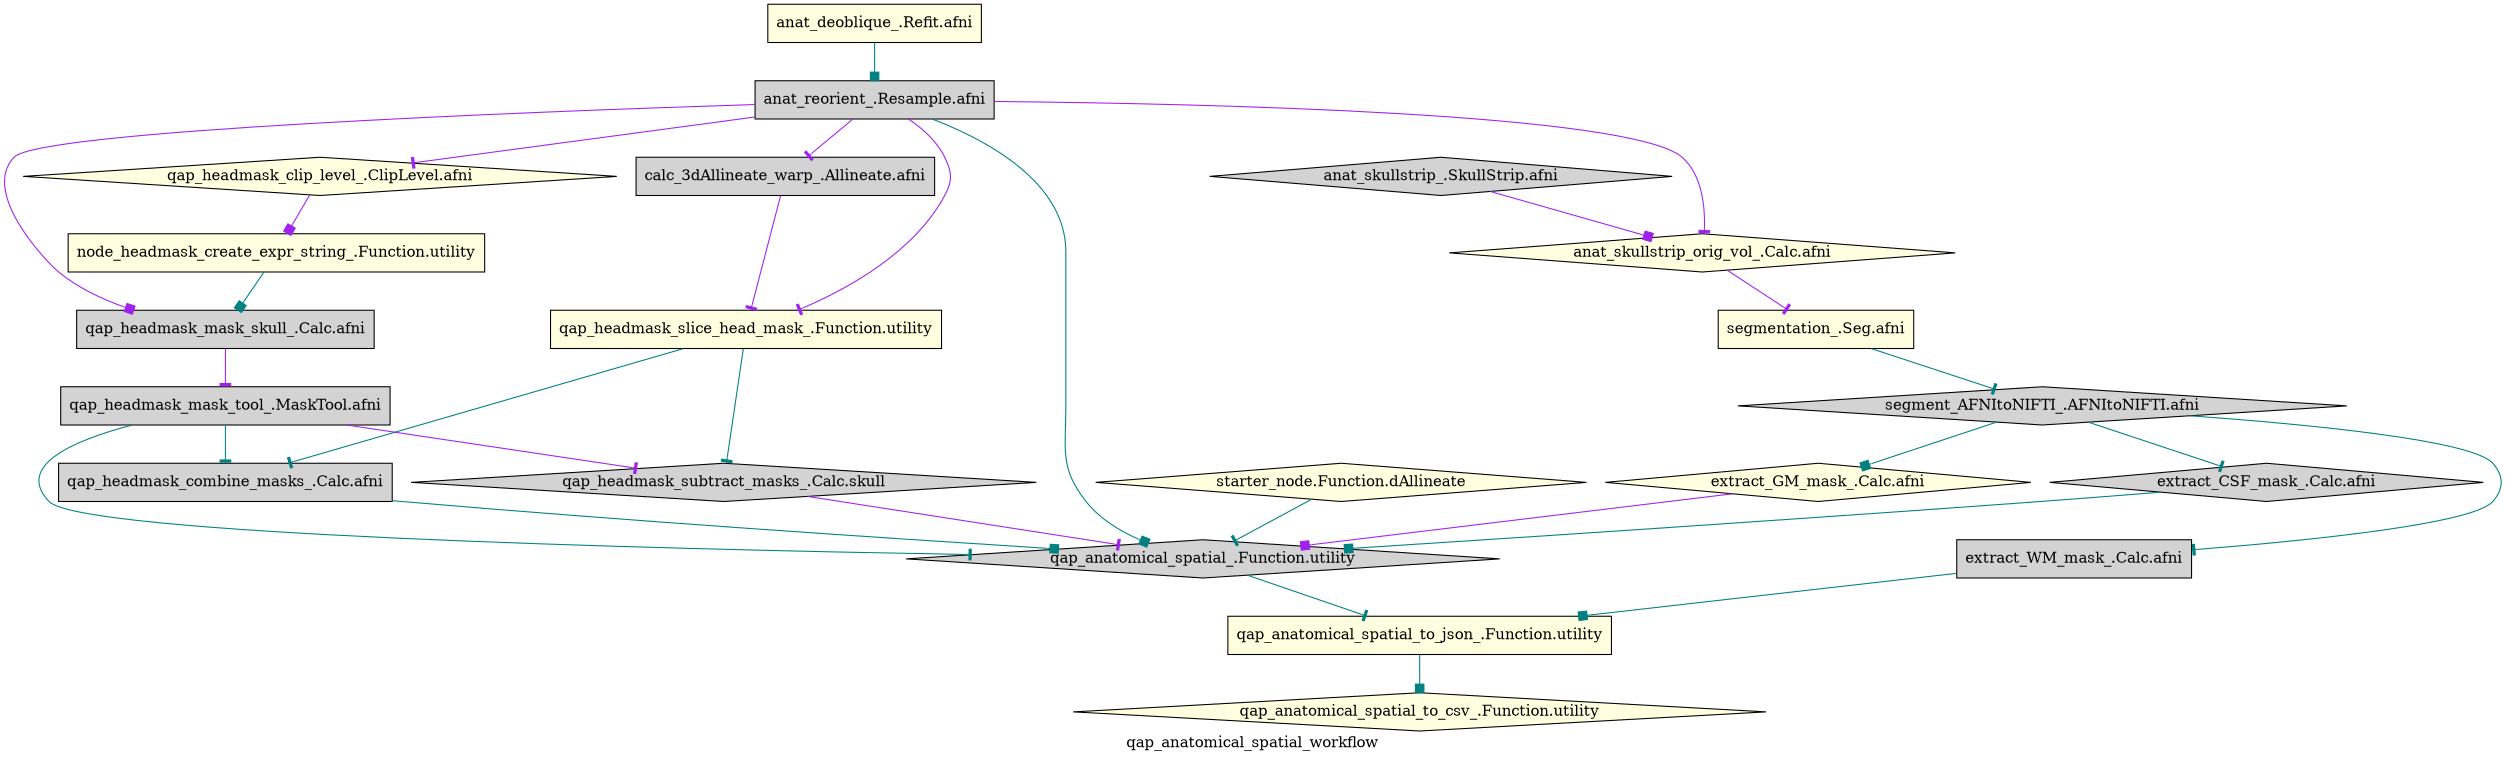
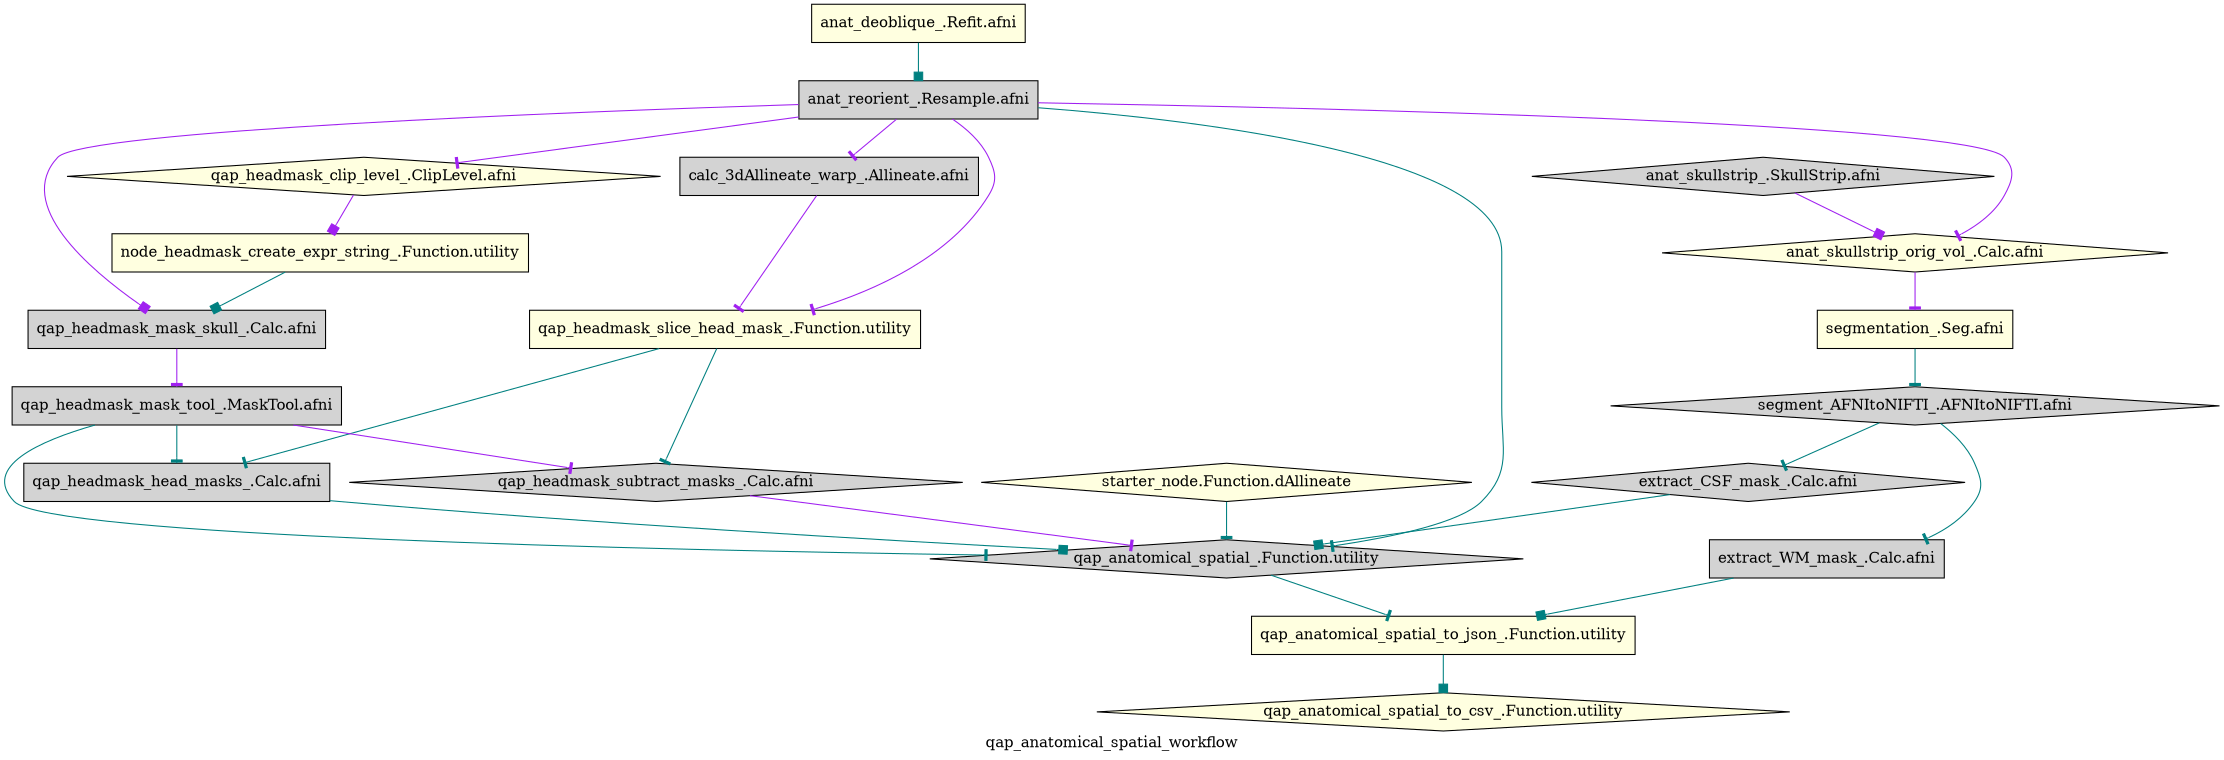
  digraph {
    label=qap_anatomical_spatial_workflow
    node [fillcolor=lightgrey shape=box style=filled]
    edge [arrowhead=tee color=teal]
    n1 [fillcolor=lightyellow label="anat_deoblique_.Refit.afni"]
    n2 [label="anat_reorient_.Resample.afni"]
    n3 [label="qap_anatomical_spatial_.Function.utility" shape=diamond]
    n4 [label="calc_3dAllineate_warp_.Allineate.afni"]
    n5 [fillcolor=lightyellow label="qap_headmask_clip_level_.ClipLevel.afni" shape=diamond]
    n6 [label="qap_headmask_mask_skull_.Calc.afni"]
    n7 [fillcolor=lightyellow label="qap_headmask_slice_head_mask_.Function.utility"]
    n8 [fillcolor=lightyellow label="anat_skullstrip_orig_vol_.Calc.afni" shape=diamond]
    n9 [fillcolor=lightyellow label="starter_node.Function.dAllineate" shape=diamond]
    n10 [fillcolor=lightyellow label="qap_anatomical_spatial_to_json_.Function.utility"]
    n11 [fillcolor=lightyellow label="node_headmask_create_expr_string_.Function.utility"]
    n12 [label="qap_headmask_mask_tool_.MaskTool.afni"]
    n13 [label="anat_skullstrip_.SkullStrip.afni" shape=diamond]
-   n14 [label="qap_headmask_combine_masks_.Calc.afni"]
-   n15 [label="qap_headmask_subtract_masks_.Calc.skull" shape=diamond]
+   n14 [label="qap_headmask_head_masks_.Calc.afni"]
+   n15 [label="qap_headmask_subtract_masks_.Calc.afni" shape=diamond]
    n16 [fillcolor=lightyellow label="segmentation_.Seg.afni"]
    n17 [label="segment_AFNItoNIFTI_.AFNItoNIFTI.afni" shape=diamond]
-   n18 [fillcolor=lightyellow label="extract_GM_mask_.Calc.afni" shape=diamond]
    n19 [label="extract_CSF_mask_.Calc.afni" shape=diamond]
    n20 [label="extract_WM_mask_.Calc.afni"]
    n21 [fillcolor=lightyellow label="qap_anatomical_spatial_to_csv_.Function.utility" shape=diamond]
    n1 -> n2 [arrowhead=box]
-   n2 -> n3 [arrowhead=box]
+   n2 -> n3
    n2 -> n4 [color=purple]
    n2 -> n5 [color=purple]
    n2 -> n6 [arrowhead=box color=purple]
    n2 -> n7 [color=purple]
    n2 -> n8 [color=purple]
    n3 -> n10
    n4 -> n7 [color=purple]
    n5 -> n11 [arrowhead=box color=purple]
    n6 -> n12 [color=purple]
    n7 -> n14
    n7 -> n15
    n8 -> n16 [color=purple]
    n9 -> n3
    n10 -> n21 [arrowhead=box]
    n11 -> n6 [arrowhead=box]
    n12 -> n3
    n12 -> n14
    n12 -> n15 [color=purple]
    n13 -> n8 [arrowhead=box color=purple]
    n14 -> n3 [arrowhead=box]
    n15 -> n3 [color=purple]
    n16 -> n17
-   n17 -> n18 [arrowhead=box]
    n17 -> n19
    n17 -> n20
-   n18 -> n3 [arrowhead=box color=purple]
    n19 -> n3 [arrowhead=box]
    n20 -> n10 [arrowhead=box]
  }
